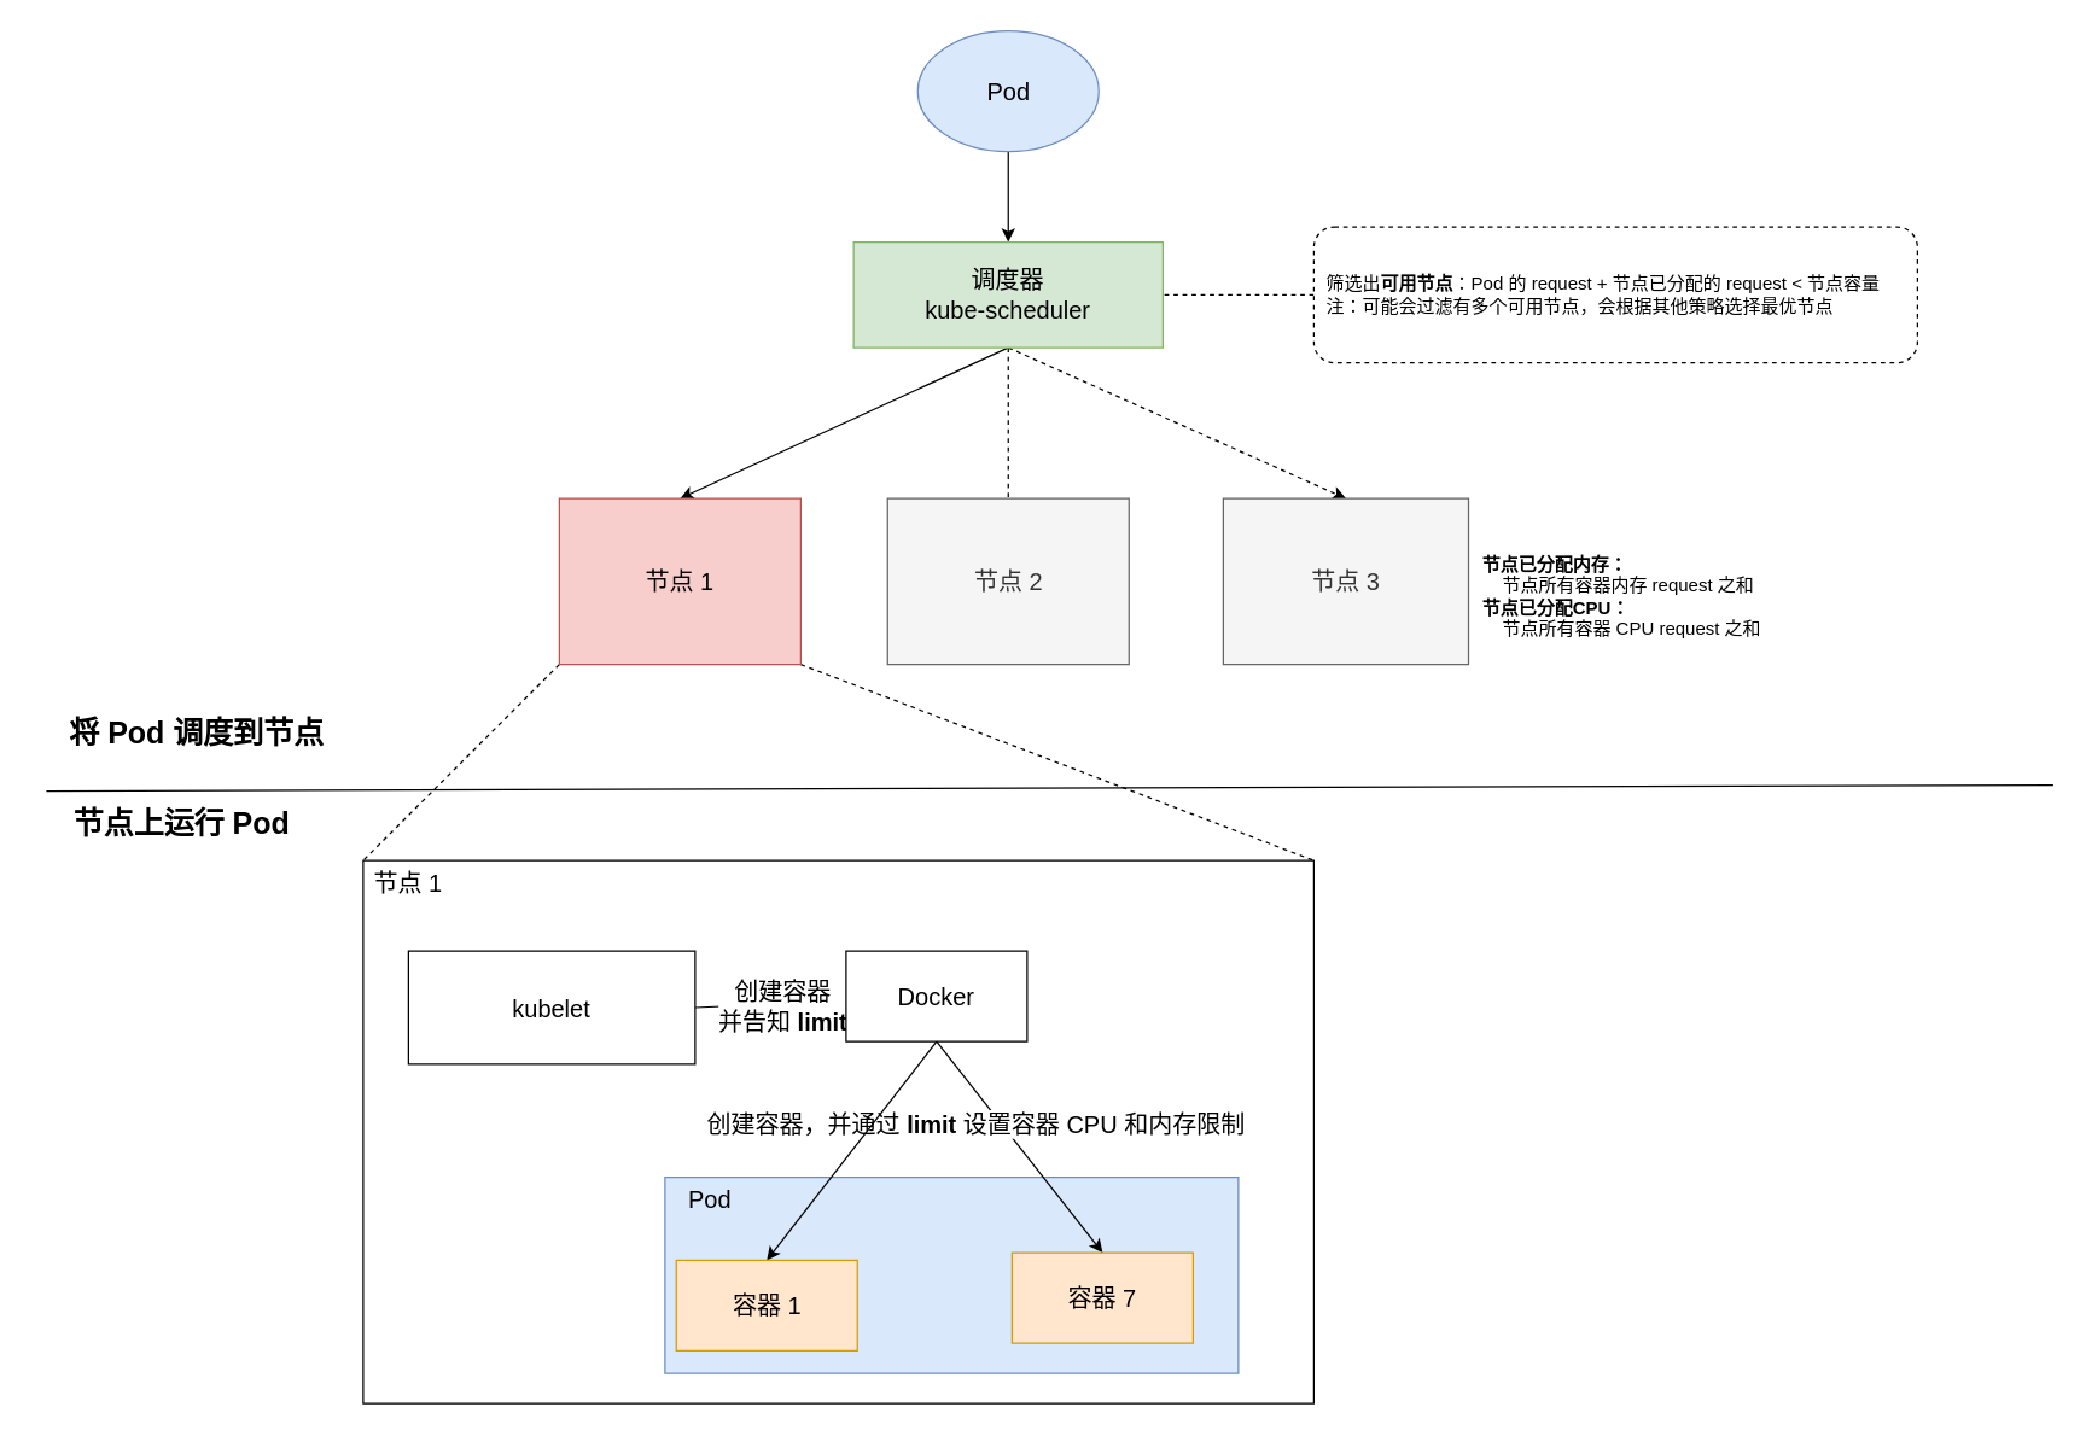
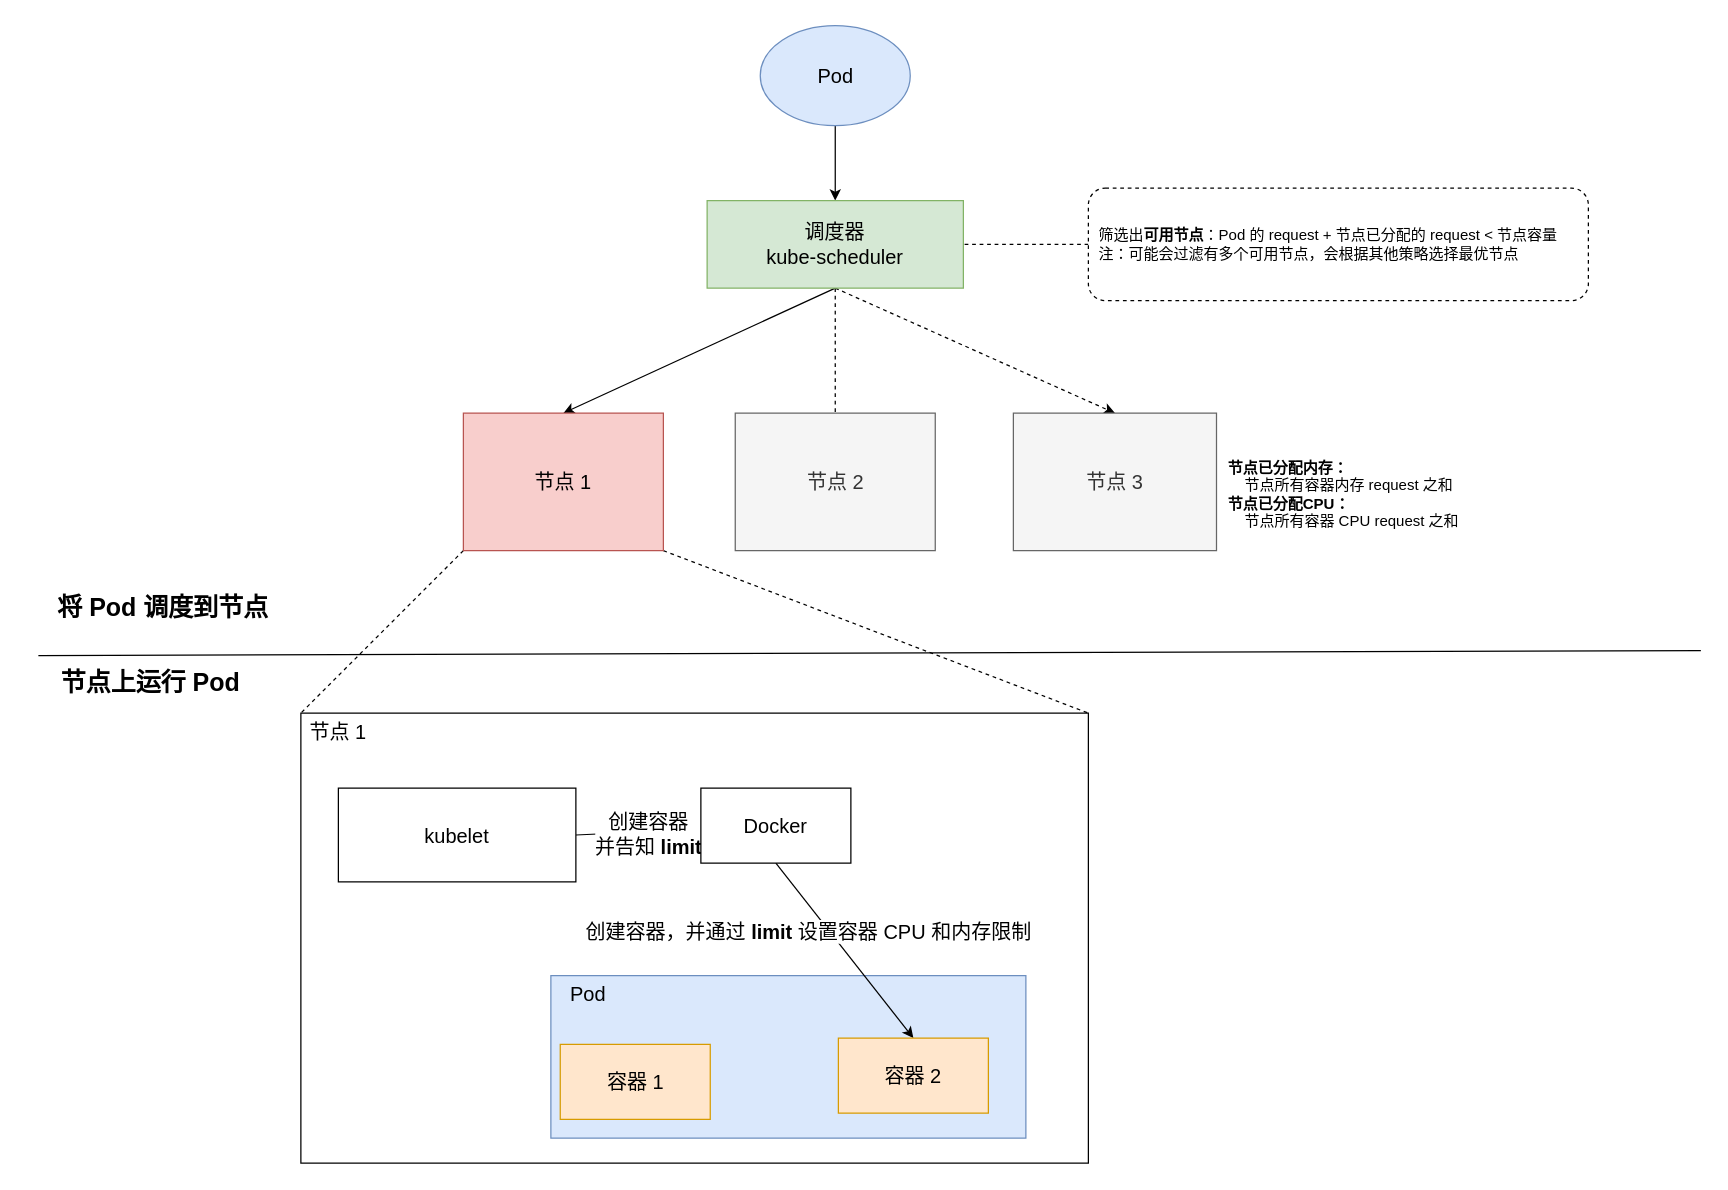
  <mxCell id="0" />
  <mxCell id="1" parent="0" />
  <mxCell id="2" value="" style="rounded=0;whiteSpace=wrap;html=1;strokeColor=default;fontSize=16;fillColor=#FFFFFF;" vertex="1" parent="1"><mxGeometry x="240" y="570" width="630" height="360" as="geometry" /></mxCell>
  <mxCell id="3" value="" style="rounded=0;whiteSpace=wrap;html=1;fontSize=12;strokeColor=#6c8ebf;fillColor=#dae8fc;" vertex="1" parent="1"><mxGeometry x="440" y="780" width="380" height="130" as="geometry" /></mxCell>
  <mxCell id="4" style="edgeStyle=orthogonalEdgeStyle;rounded=0;orthogonalLoop=1;jettySize=auto;html=1;exitX=0.5;exitY=1;exitDx=0;exitDy=0;entryX=0.5;entryY=0;entryDx=0;entryDy=0;fontSize=16;" edge="1" parent="1" source="5" target="9"><mxGeometry relative="1" as="geometry" /></mxCell>
  <mxCell id="5" value="Pod" style="ellipse;whiteSpace=wrap;html=1;fontSize=16;fillColor=#dae8fc;strokeColor=#6c8ebf;" vertex="1" parent="1"><mxGeometry x="607.5" y="20" width="120" height="80" as="geometry" /></mxCell>
  <mxCell id="6" style="rounded=0;orthogonalLoop=1;jettySize=auto;html=1;exitX=0.5;exitY=1;exitDx=0;exitDy=0;fontSize=16;entryX=0.5;entryY=0;entryDx=0;entryDy=0;" edge="1" parent="1" source="9" target="12"><mxGeometry relative="1" as="geometry" /></mxCell>
  <mxCell id="7" style="edgeStyle=none;rounded=0;orthogonalLoop=1;jettySize=auto;html=1;exitX=0.5;exitY=1;exitDx=0;exitDy=0;entryX=0.5;entryY=0;entryDx=0;entryDy=0;fontSize=16;dashed=1;endArrow=none;" edge="1" parent="1" source="9" target="13"><mxGeometry relative="1" as="geometry" /></mxCell>
  <mxCell id="8" style="edgeStyle=none;rounded=0;orthogonalLoop=1;jettySize=auto;html=1;exitX=0.5;exitY=1;exitDx=0;exitDy=0;entryX=0.5;entryY=0;entryDx=0;entryDy=0;fontSize=16;dashed=1;" edge="1" parent="1" source="9" target="14"><mxGeometry relative="1" as="geometry" /></mxCell>
  <mxCell id="9" value="调度器&lt;br style=&quot;font-size: 16px;&quot;&gt;kube-scheduler" style="rounded=0;whiteSpace=wrap;html=1;fontSize=16;fillColor=#d5e8d4;strokeColor=#82b366;" vertex="1" parent="1"><mxGeometry x="565" y="160" width="205" height="70" as="geometry" /></mxCell>
  <mxCell id="10" style="edgeStyle=none;rounded=0;orthogonalLoop=1;jettySize=auto;html=1;exitX=0;exitY=1;exitDx=0;exitDy=0;entryX=0;entryY=0;entryDx=0;entryDy=0;fontSize=16;startArrow=none;startFill=0;endArrow=none;endFill=0;dashed=1;" edge="1" parent="1" source="12" target="28"><mxGeometry relative="1" as="geometry" /></mxCell>
  <mxCell id="11" style="edgeStyle=none;rounded=0;orthogonalLoop=1;jettySize=auto;html=1;exitX=1;exitY=1;exitDx=0;exitDy=0;entryX=1;entryY=0;entryDx=0;entryDy=0;fontSize=16;startArrow=none;startFill=0;endArrow=none;endFill=0;dashed=1;" edge="1" parent="1" source="12" target="2"><mxGeometry relative="1" as="geometry" /></mxCell>
  <mxCell id="12" value="节点 1" style="rounded=0;whiteSpace=wrap;html=1;fontSize=16;fillColor=#f8cecc;strokeColor=#b85450;" vertex="1" parent="1"><mxGeometry x="370" y="330" width="160" height="110" as="geometry" /></mxCell>
  <mxCell id="13" value="节点 2" style="rounded=0;whiteSpace=wrap;html=1;fontSize=16;fillColor=#f5f5f5;fontColor=#333333;strokeColor=#666666;" vertex="1" parent="1"><mxGeometry x="587.5" y="330" width="160" height="110" as="geometry" /></mxCell>
  <mxCell id="14" value="节点 3" style="rounded=0;whiteSpace=wrap;html=1;fontSize=16;fillColor=#f5f5f5;fontColor=#333333;strokeColor=#666666;" vertex="1" parent="1"><mxGeometry x="810" y="330" width="162.5" height="110" as="geometry" /></mxCell>
  <mxCell id="15" value="&lt;b&gt;节点已分配内存：&lt;/b&gt;&lt;br&gt;&amp;nbsp; &amp;nbsp; 节点所有容器内存 request 之和&lt;br style=&quot;font-size: 12px;&quot;&gt;&lt;b&gt;节点已分配CPU：&lt;/b&gt;&lt;br&gt;&amp;nbsp; &amp;nbsp; 节点所有容器 CPU request 之和" style="text;html=1;strokeColor=none;fillColor=none;align=left;verticalAlign=middle;whiteSpace=wrap;rounded=0;fontSize=12;" vertex="1" parent="1"><mxGeometry x="980" y="360" width="220" height="70" as="geometry" /></mxCell>
  <mxCell id="16" style="edgeStyle=none;rounded=0;orthogonalLoop=1;jettySize=auto;html=1;exitX=0;exitY=0.5;exitDx=0;exitDy=0;entryX=1;entryY=0.5;entryDx=0;entryDy=0;dashed=1;fontSize=12;endArrow=none;endFill=0;" edge="1" parent="1" source="17" target="9"><mxGeometry relative="1" as="geometry" /></mxCell>
  <mxCell id="17" value="&amp;nbsp; 筛选出&lt;b&gt;可用节点&lt;/b&gt;：Pod 的 request + 节点已分配的 request &amp;lt; 节点容量&lt;br&gt;&amp;nbsp; 注：可能会过滤有多个可用节点，会根据其他策略选择最优节点" style="rounded=1;whiteSpace=wrap;html=1;fontSize=12;align=left;dashed=1;" vertex="1" parent="1"><mxGeometry x="870" y="150" width="400" height="90" as="geometry" /></mxCell>
  <mxCell id="18" style="edgeStyle=none;rounded=0;orthogonalLoop=1;jettySize=auto;html=1;exitX=1;exitY=0.5;exitDx=0;exitDy=0;fontSize=12;endArrow=classic;endFill=1;" edge="1" parent="1" source="20" target="24"><mxGeometry relative="1" as="geometry" /></mxCell>
  <mxCell id="19" value="创建容器&lt;br&gt;并告知 &lt;b&gt;limit&lt;/b&gt;" style="edgeLabel;html=1;align=center;verticalAlign=middle;resizable=0;points=[];fontSize=16;" vertex="1" connectable="0" parent="18"><mxGeometry x="-0.474" y="3" relative="1" as="geometry"><mxPoint x="32" y="3" as="offset" /></mxGeometry></mxCell>
  <mxCell id="20" value="kubelet" style="rounded=0;whiteSpace=wrap;html=1;fontSize=16;" vertex="1" parent="1"><mxGeometry x="270" y="630" width="190" height="75" as="geometry" /></mxCell>
  <mxCell id="21" style="edgeStyle=none;rounded=0;orthogonalLoop=1;jettySize=auto;html=1;exitX=0.5;exitY=1;exitDx=0;exitDy=0;entryX=0.5;entryY=0;entryDx=0;entryDy=0;fontSize=12;startArrow=none;startFill=0;endArrow=classic;endFill=1;" edge="1" parent="1" source="24" target="26"><mxGeometry relative="1" as="geometry" /></mxCell>
  <mxCell id="22" value="创建容器，并通过 &lt;b&gt;limit &lt;/b&gt;设置容器 CPU 和内存限制" style="edgeLabel;html=1;align=center;verticalAlign=middle;resizable=0;points=[];fontSize=16;fontStyle=0" vertex="1" connectable="0" parent="21"><mxGeometry x="-0.286" y="10" relative="1" as="geometry"><mxPoint x="-22" y="10" as="offset" /></mxGeometry></mxCell>
- <mxCell id="23" style="edgeStyle=none;rounded=0;orthogonalLoop=1;jettySize=auto;html=1;exitX=0.5;exitY=1;exitDx=0;exitDy=0;entryX=0.5;entryY=0;entryDx=0;entryDy=0;fontSize=12;startArrow=none;startFill=0;endArrow=classic;endFill=1;" edge="1" parent="1" source="24" target="25"><mxGeometry relative="1" as="geometry" /></mxCell>
  <mxCell id="24" value="Docker" style="rounded=0;whiteSpace=wrap;html=1;fontSize=16;" vertex="1" parent="1"><mxGeometry x="560" y="630" width="120" height="60" as="geometry" /></mxCell>
  <mxCell id="25" value="容器 1" style="rounded=0;whiteSpace=wrap;html=1;fontSize=16;fillColor=#ffe6cc;strokeColor=#d79b00;" vertex="1" parent="1"><mxGeometry x="447.5" y="835" width="120" height="60" as="geometry" /></mxCell>
- <mxCell id="26" value="容器 7" style="rounded=0;whiteSpace=wrap;html=1;fontSize=16;fillColor=#ffe6cc;strokeColor=#d79b00;" vertex="1" parent="1"><mxGeometry x="670" y="830" width="120" height="60" as="geometry" /></mxCell>
+ <mxCell id="26" value="容器 2" style="rounded=0;whiteSpace=wrap;html=1;fontSize=16;fillColor=#ffe6cc;strokeColor=#d79b00;" vertex="1" parent="1"><mxGeometry x="670" y="830" width="120" height="60" as="geometry" /></mxCell>
  <mxCell id="27" value="Pod" style="text;html=1;strokeColor=none;fillColor=none;align=center;verticalAlign=middle;whiteSpace=wrap;rounded=0;fontSize=16;" vertex="1" parent="1"><mxGeometry x="440" y="780" width="60" height="30" as="geometry" /></mxCell>
  <mxCell id="28" value="节点 1" style="text;html=1;strokeColor=none;fillColor=none;align=center;verticalAlign=middle;whiteSpace=wrap;rounded=0;fontSize=16;" vertex="1" parent="1"><mxGeometry x="240" y="570" width="60" height="30" as="geometry" /></mxCell>
  <mxCell id="29" value="" style="endArrow=none;html=1;rounded=0;fontSize=16;" edge="1" parent="1"><mxGeometry width="50" height="50" relative="1" as="geometry"><mxPoint x="30" y="524" as="sourcePoint" /><mxPoint x="1360" y="520" as="targetPoint" /></mxGeometry></mxCell>
  <mxCell id="30" value="将 Pod 调度到节点" style="text;html=1;strokeColor=none;fillColor=none;align=center;verticalAlign=middle;whiteSpace=wrap;rounded=0;fontSize=20;fontStyle=1" vertex="1" parent="1"><mxGeometry x="30" y="470" width="200" height="30" as="geometry" /></mxCell>
  <mxCell id="31" value="节点上运行 Pod" style="text;html=1;strokeColor=none;fillColor=none;align=center;verticalAlign=middle;whiteSpace=wrap;rounded=0;fontSize=20;fontStyle=1" vertex="1" parent="1"><mxGeometry x="20" y="530" width="200" height="30" as="geometry" /></mxCell>
